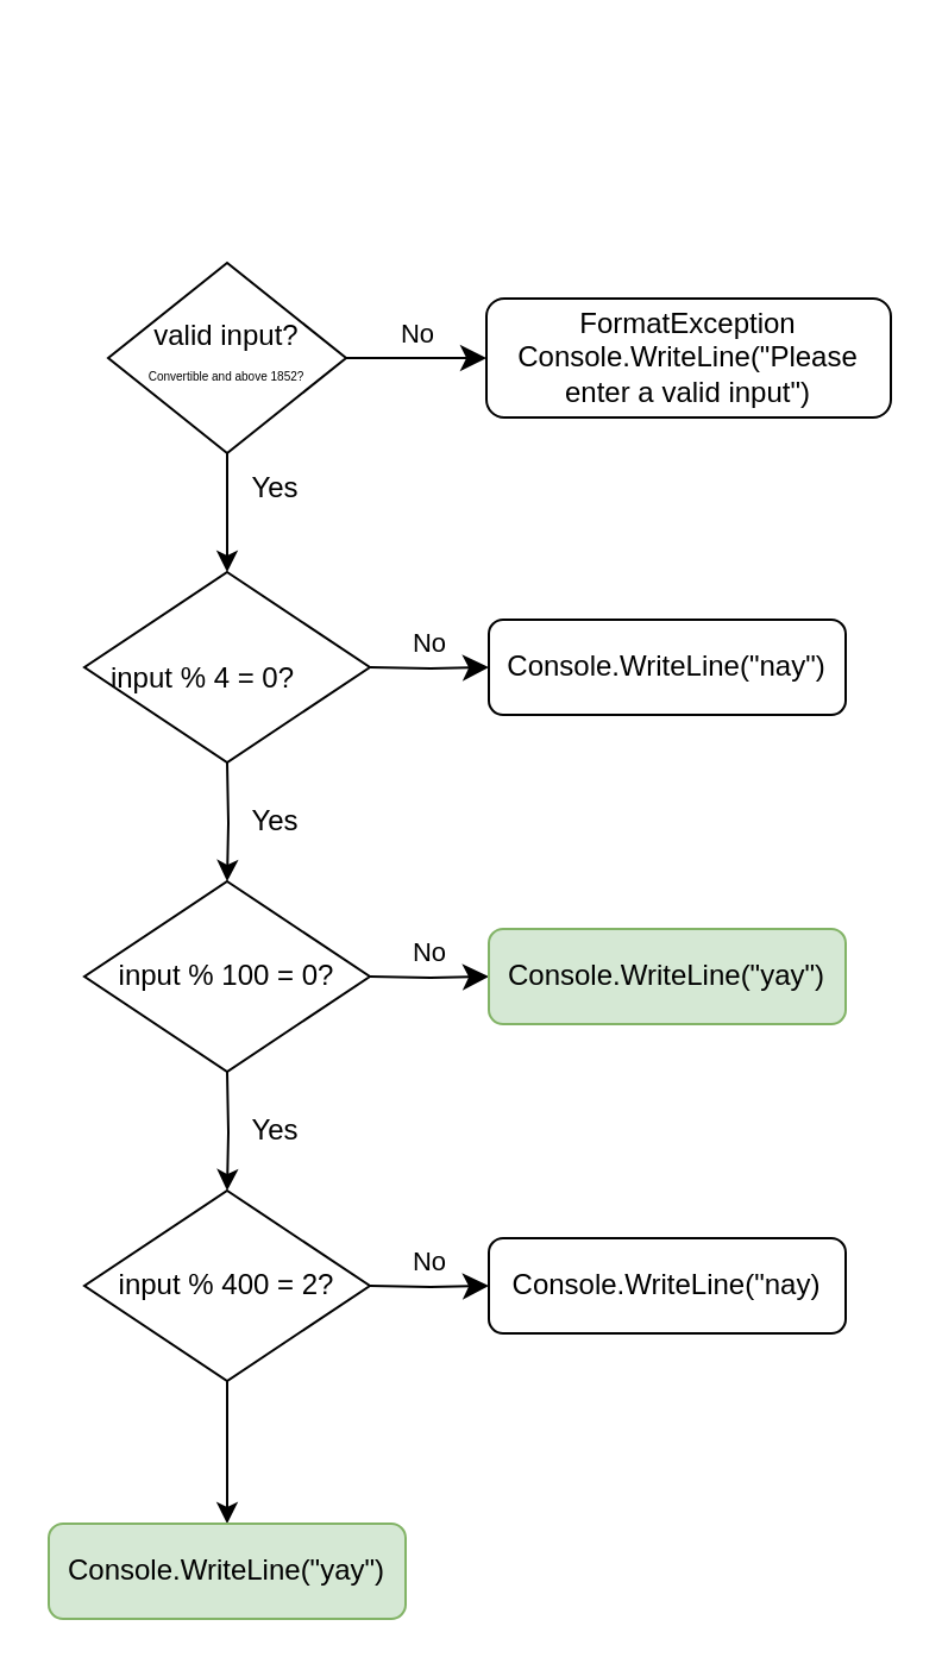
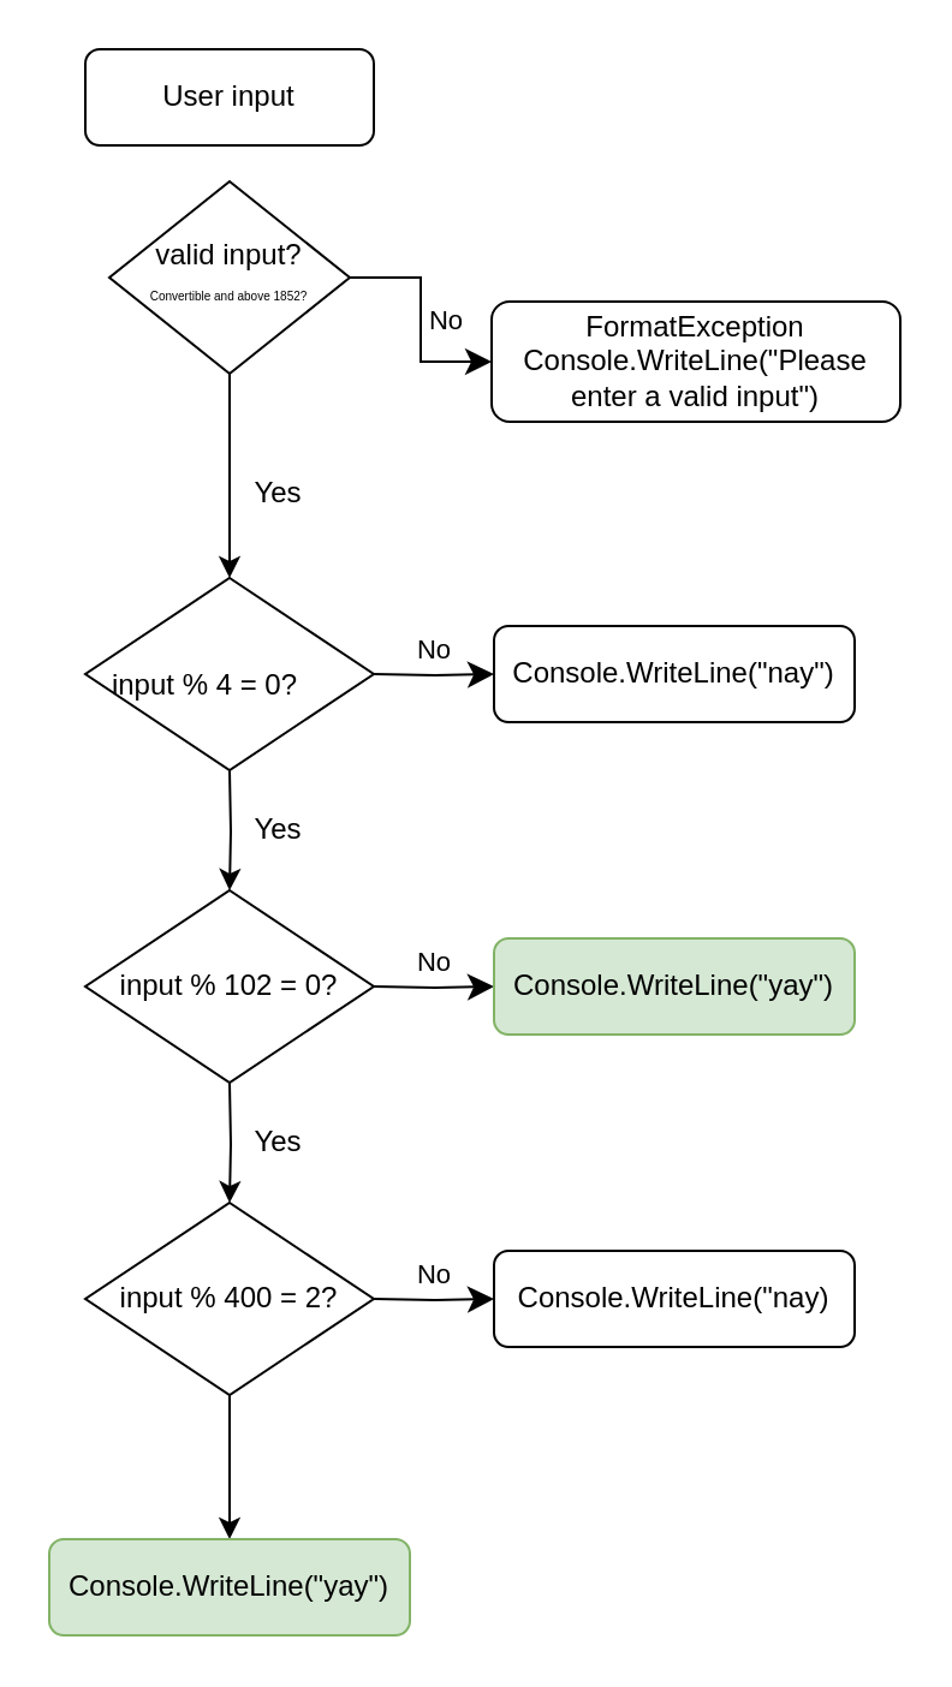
  <mxCell id="0" />
  <mxCell id="1" parent="0" />
+ <mxCell id="2" value="User input" style="rounded=1;whiteSpace=wrap;html=1;fontSize=12;glass=0;strokeWidth=1;shadow=0;" parent="1" vertex="1"><mxGeometry x="35" y="20" width="120" height="40" as="geometry" /></mxCell>
  <mxCell id="3" value="No" style="edgeStyle=orthogonalEdgeStyle;rounded=0;html=1;jettySize=auto;orthogonalLoop=1;fontSize=11;endArrow=classic;endFill=1;endSize=8;strokeWidth=1;shadow=0;labelBackgroundColor=none;" parent="1" source="5" target="6" edge="1"><mxGeometry y="10" relative="1" as="geometry"><mxPoint as="offset" /></mxGeometry></mxCell>
  <mxCell id="4" value="" style="edgeStyle=orthogonalEdgeStyle;rounded=0;orthogonalLoop=1;jettySize=auto;html=1;" edge="1" parent="1" source="5" target="7"><mxGeometry relative="1" as="geometry" /></mxCell>
- <mxCell id="5" value="valid input?&lt;br&gt;&lt;font style=&quot;font-size: 5px;&quot;&gt;Convertible and above 1852?&lt;/font&gt;" style="rhombus;whiteSpace=wrap;html=1;shadow=0;fontFamily=Helvetica;fontSize=12;align=center;strokeWidth=1;spacing=6;spacingTop=-4;" parent="1" vertex="1"><mxGeometry x="45" y="110" width="100" height="80" as="geometry" /></mxCell>
+ <mxCell id="5" value="valid input?&lt;br&gt;&lt;font style=&quot;font-size: 5px;&quot;&gt;Convertible and above 1852?&lt;/font&gt;" style="rhombus;whiteSpace=wrap;html=1;shadow=0;fontFamily=Helvetica;fontSize=12;align=center;strokeWidth=1;spacing=6;spacingTop=-4;" parent="1" vertex="1"><mxGeometry x="45" y="75" width="100" height="80" as="geometry" /></mxCell>
  <mxCell id="6" value="FormatException&lt;br&gt;Console.WriteLine(&quot;Please enter a valid input&quot;)" style="rounded=1;whiteSpace=wrap;html=1;fontSize=12;glass=0;strokeWidth=1;shadow=0;" parent="1" vertex="1"><mxGeometry x="204" y="125" width="170" height="50" as="geometry" /></mxCell>
  <mxCell id="7" value="" style="rhombus;whiteSpace=wrap;html=1;" vertex="1" parent="1"><mxGeometry x="35" y="240" width="120" height="80" as="geometry" /></mxCell>
  <mxCell id="8" value="Yes" style="text;html=1;align=center;verticalAlign=middle;resizable=0;points=[];autosize=1;strokeColor=none;fillColor=none;" vertex="1" parent="1"><mxGeometry x="95" y="190" width="40" height="30" as="geometry" /></mxCell>
  <mxCell id="9" value="input % 4 = 0?" style="text;html=1;strokeColor=none;fillColor=none;align=center;verticalAlign=middle;whiteSpace=wrap;rounded=0;" vertex="1" parent="1"><mxGeometry x="45" y="270" width="80" height="30" as="geometry" /></mxCell>
  <mxCell id="10" value="" style="edgeStyle=orthogonalEdgeStyle;rounded=0;orthogonalLoop=1;jettySize=auto;html=1;" edge="1" parent="1" target="11"><mxGeometry relative="1" as="geometry"><mxPoint x="95" y="320" as="sourcePoint" /></mxGeometry></mxCell>
  <mxCell id="11" value="" style="rhombus;whiteSpace=wrap;html=1;" vertex="1" parent="1"><mxGeometry x="35" y="370" width="120" height="80" as="geometry" /></mxCell>
  <mxCell id="12" value="Yes" style="text;html=1;align=center;verticalAlign=middle;resizable=0;points=[];autosize=1;strokeColor=none;fillColor=none;" vertex="1" parent="1"><mxGeometry x="95" y="330" width="40" height="30" as="geometry" /></mxCell>
- <mxCell id="13" value="input % 100 = 0?" style="text;html=1;strokeColor=none;fillColor=none;align=center;verticalAlign=middle;whiteSpace=wrap;rounded=0;" vertex="1" parent="1"><mxGeometry x="45" y="395" width="100" height="30" as="geometry" /></mxCell>
+ <mxCell id="13" value="input % 102 = 0?" style="text;html=1;strokeColor=none;fillColor=none;align=center;verticalAlign=middle;whiteSpace=wrap;rounded=0;" vertex="1" parent="1"><mxGeometry x="45" y="395" width="100" height="30" as="geometry" /></mxCell>
  <mxCell id="14" value="" style="edgeStyle=orthogonalEdgeStyle;rounded=0;orthogonalLoop=1;jettySize=auto;html=1;" edge="1" parent="1" target="16"><mxGeometry relative="1" as="geometry"><mxPoint x="95" y="450" as="sourcePoint" /></mxGeometry></mxCell>
  <mxCell id="15" value="" style="edgeStyle=orthogonalEdgeStyle;rounded=0;orthogonalLoop=1;jettySize=auto;html=1;" edge="1" parent="1" source="16" target="25"><mxGeometry relative="1" as="geometry" /></mxCell>
  <mxCell id="16" value="" style="rhombus;whiteSpace=wrap;html=1;" vertex="1" parent="1"><mxGeometry x="35" y="500" width="120" height="80" as="geometry" /></mxCell>
  <mxCell id="17" value="Yes" style="text;html=1;align=center;verticalAlign=middle;resizable=0;points=[];autosize=1;strokeColor=none;fillColor=none;" vertex="1" parent="1"><mxGeometry x="95" y="460" width="40" height="30" as="geometry" /></mxCell>
  <mxCell id="18" value="input % 400 = 2?" style="text;html=1;strokeColor=none;fillColor=none;align=center;verticalAlign=middle;whiteSpace=wrap;rounded=0;" vertex="1" parent="1"><mxGeometry x="45" y="522.5" width="100" height="35" as="geometry" /></mxCell>
  <mxCell id="19" value="No" style="edgeStyle=orthogonalEdgeStyle;rounded=0;html=1;jettySize=auto;orthogonalLoop=1;fontSize=11;endArrow=classic;endFill=1;endSize=8;strokeWidth=1;shadow=0;labelBackgroundColor=none;" edge="1" parent="1" target="20"><mxGeometry y="10" relative="1" as="geometry"><mxPoint as="offset" /><mxPoint x="155" y="540" as="sourcePoint" /></mxGeometry></mxCell>
  <mxCell id="20" value="Console.WriteLine(&quot;nay)" style="rounded=1;whiteSpace=wrap;html=1;fontSize=12;glass=0;strokeWidth=1;shadow=0;" vertex="1" parent="1"><mxGeometry x="205" y="520" width="150" height="40" as="geometry" /></mxCell>
  <mxCell id="21" value="No" style="edgeStyle=orthogonalEdgeStyle;rounded=0;html=1;jettySize=auto;orthogonalLoop=1;fontSize=11;endArrow=classic;endFill=1;endSize=8;strokeWidth=1;shadow=0;labelBackgroundColor=none;" edge="1" parent="1" target="22"><mxGeometry y="10" relative="1" as="geometry"><mxPoint as="offset" /><mxPoint x="155" y="410" as="sourcePoint" /></mxGeometry></mxCell>
  <mxCell id="22" value="Console.WriteLine(&quot;yay&quot;)" style="rounded=1;whiteSpace=wrap;html=1;fontSize=12;glass=0;strokeWidth=1;shadow=0;fillColor=#d5e8d4;strokeColor=#82b366;" vertex="1" parent="1"><mxGeometry x="205" y="390" width="150" height="40" as="geometry" /></mxCell>
  <mxCell id="23" value="No" style="edgeStyle=orthogonalEdgeStyle;rounded=0;html=1;jettySize=auto;orthogonalLoop=1;fontSize=11;endArrow=classic;endFill=1;endSize=8;strokeWidth=1;shadow=0;labelBackgroundColor=none;" edge="1" parent="1" target="24"><mxGeometry y="10" relative="1" as="geometry"><mxPoint as="offset" /><mxPoint x="155" y="280" as="sourcePoint" /></mxGeometry></mxCell>
  <mxCell id="24" value="Console.WriteLine(&quot;nay&quot;)" style="rounded=1;whiteSpace=wrap;html=1;fontSize=12;glass=0;strokeWidth=1;shadow=0;" vertex="1" parent="1"><mxGeometry x="205" y="260" width="150" height="40" as="geometry" /></mxCell>
  <mxCell id="25" value="Console.WriteLine(&quot;yay&quot;)" style="rounded=1;whiteSpace=wrap;html=1;fontSize=12;glass=0;strokeWidth=1;shadow=0;fillColor=#d5e8d4;strokeColor=#82b366;" vertex="1" parent="1"><mxGeometry x="20" y="640" width="150" height="40" as="geometry" /></mxCell>
